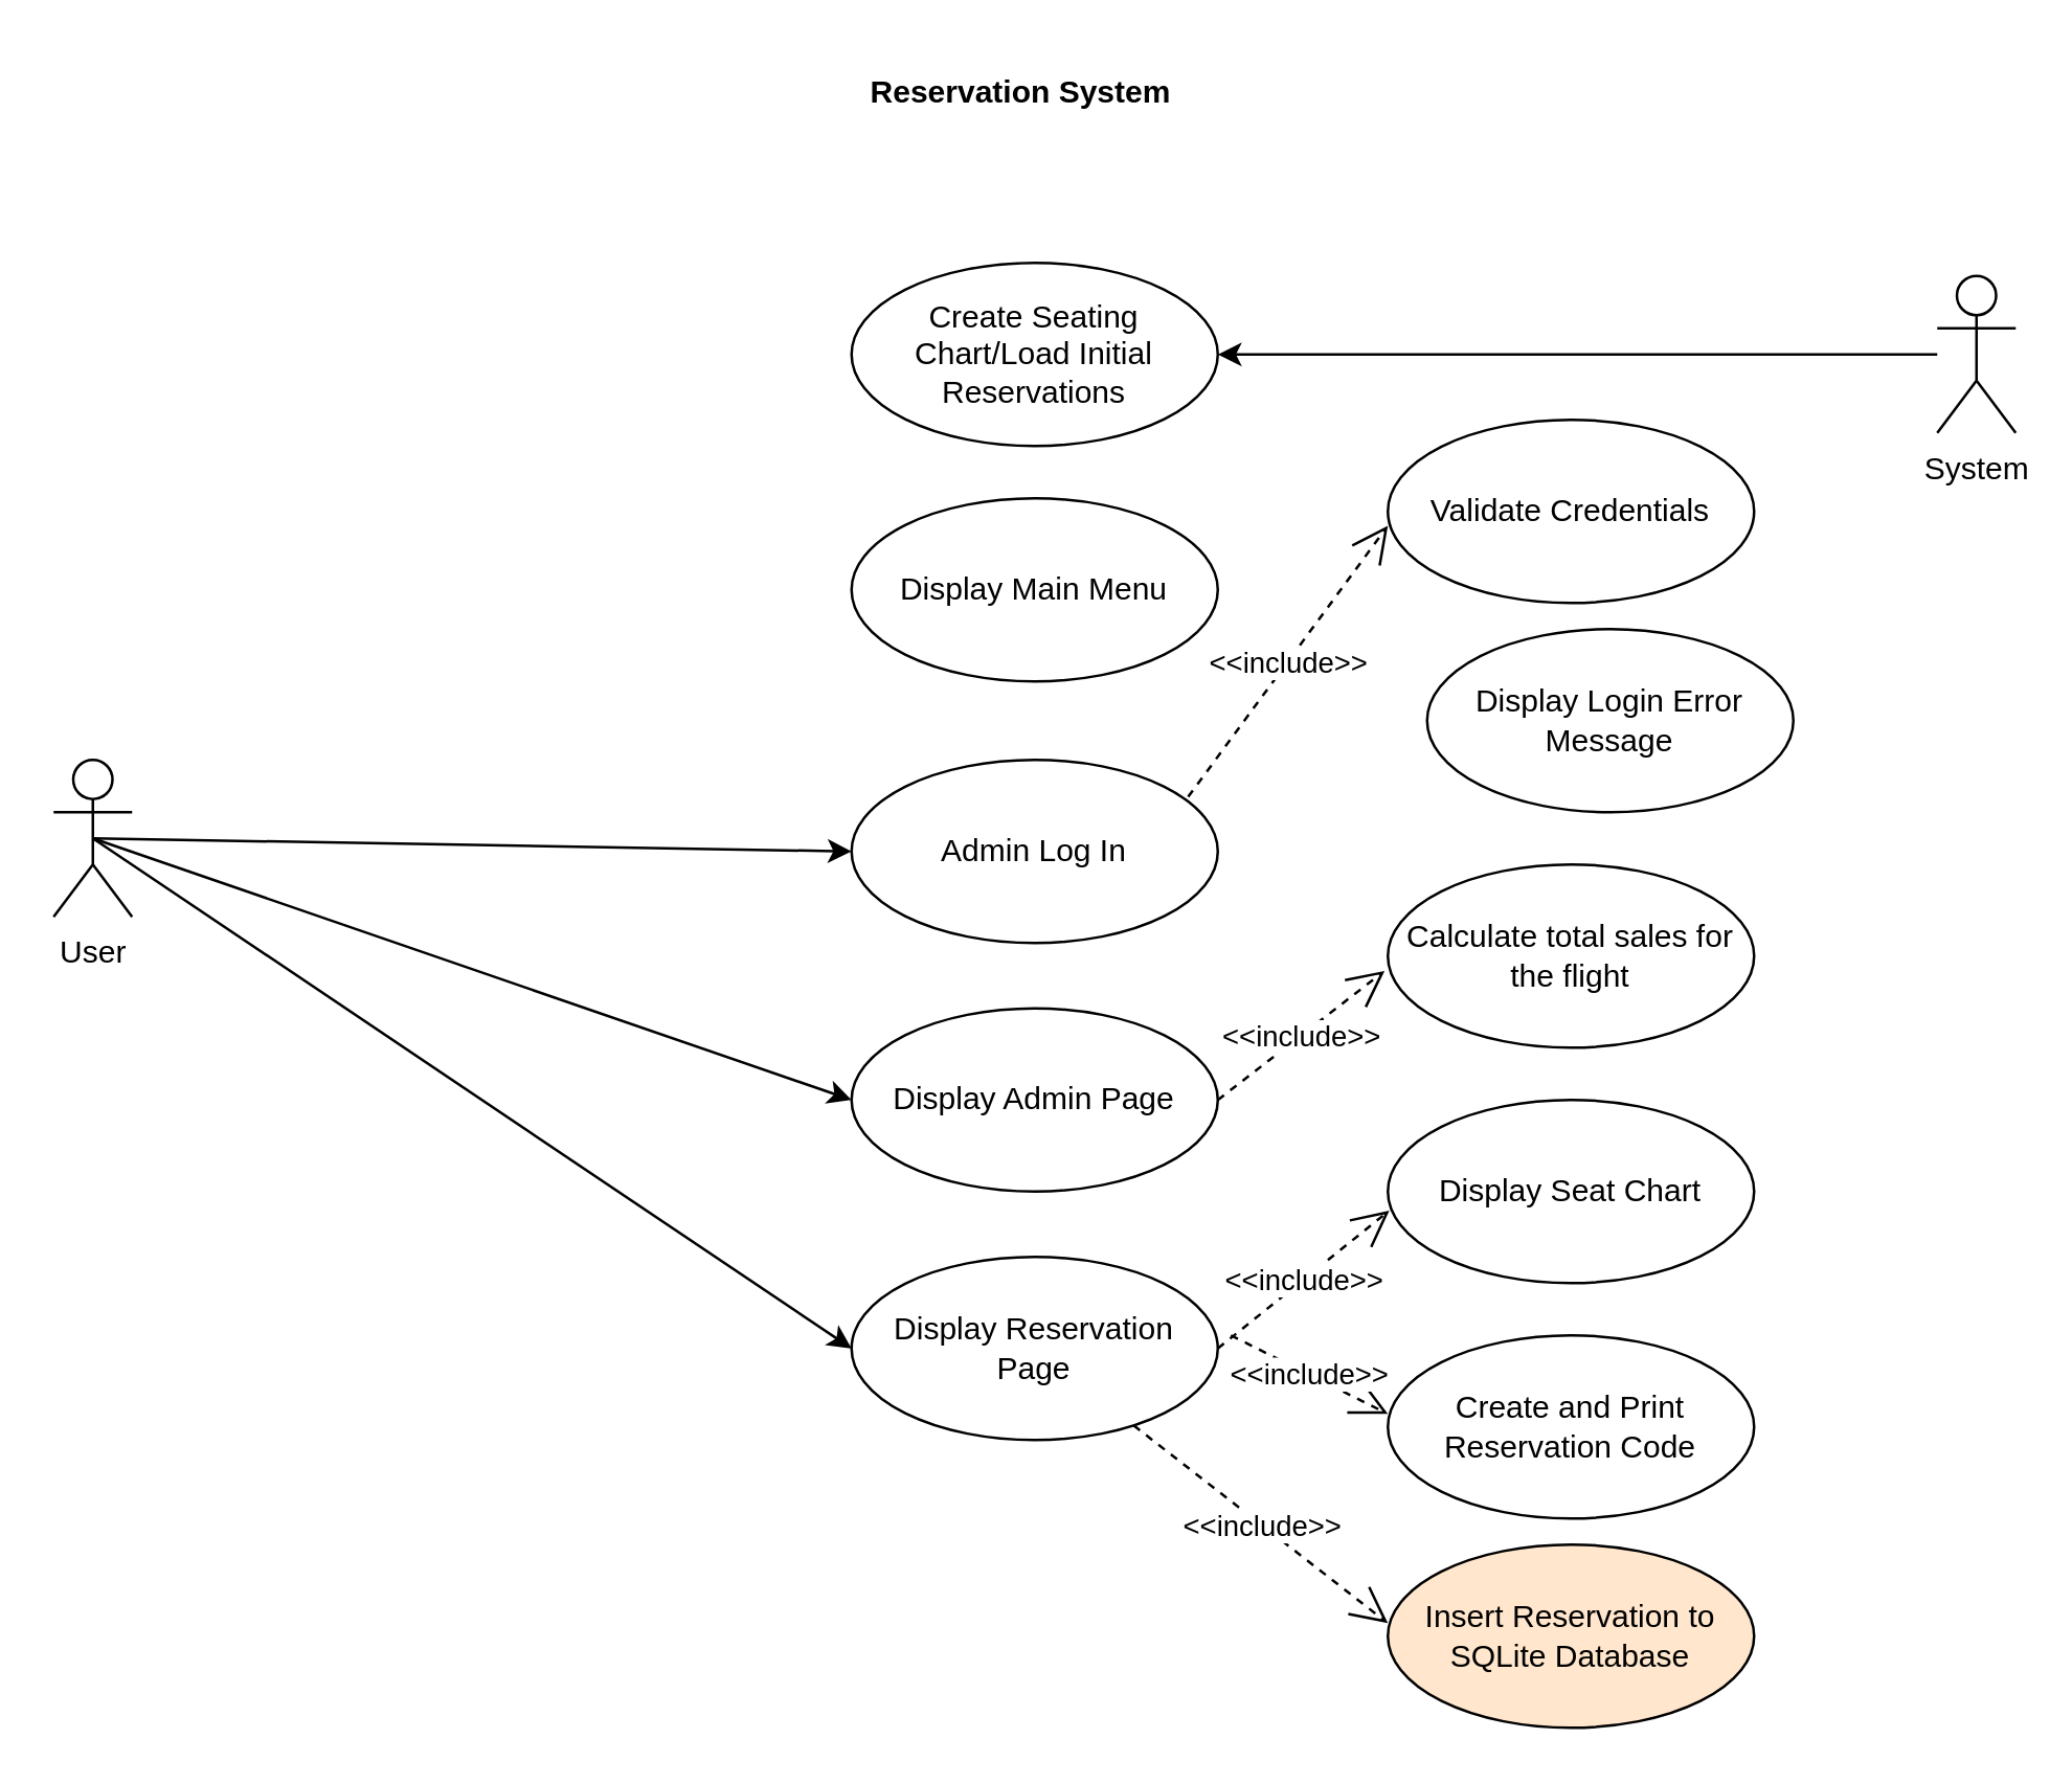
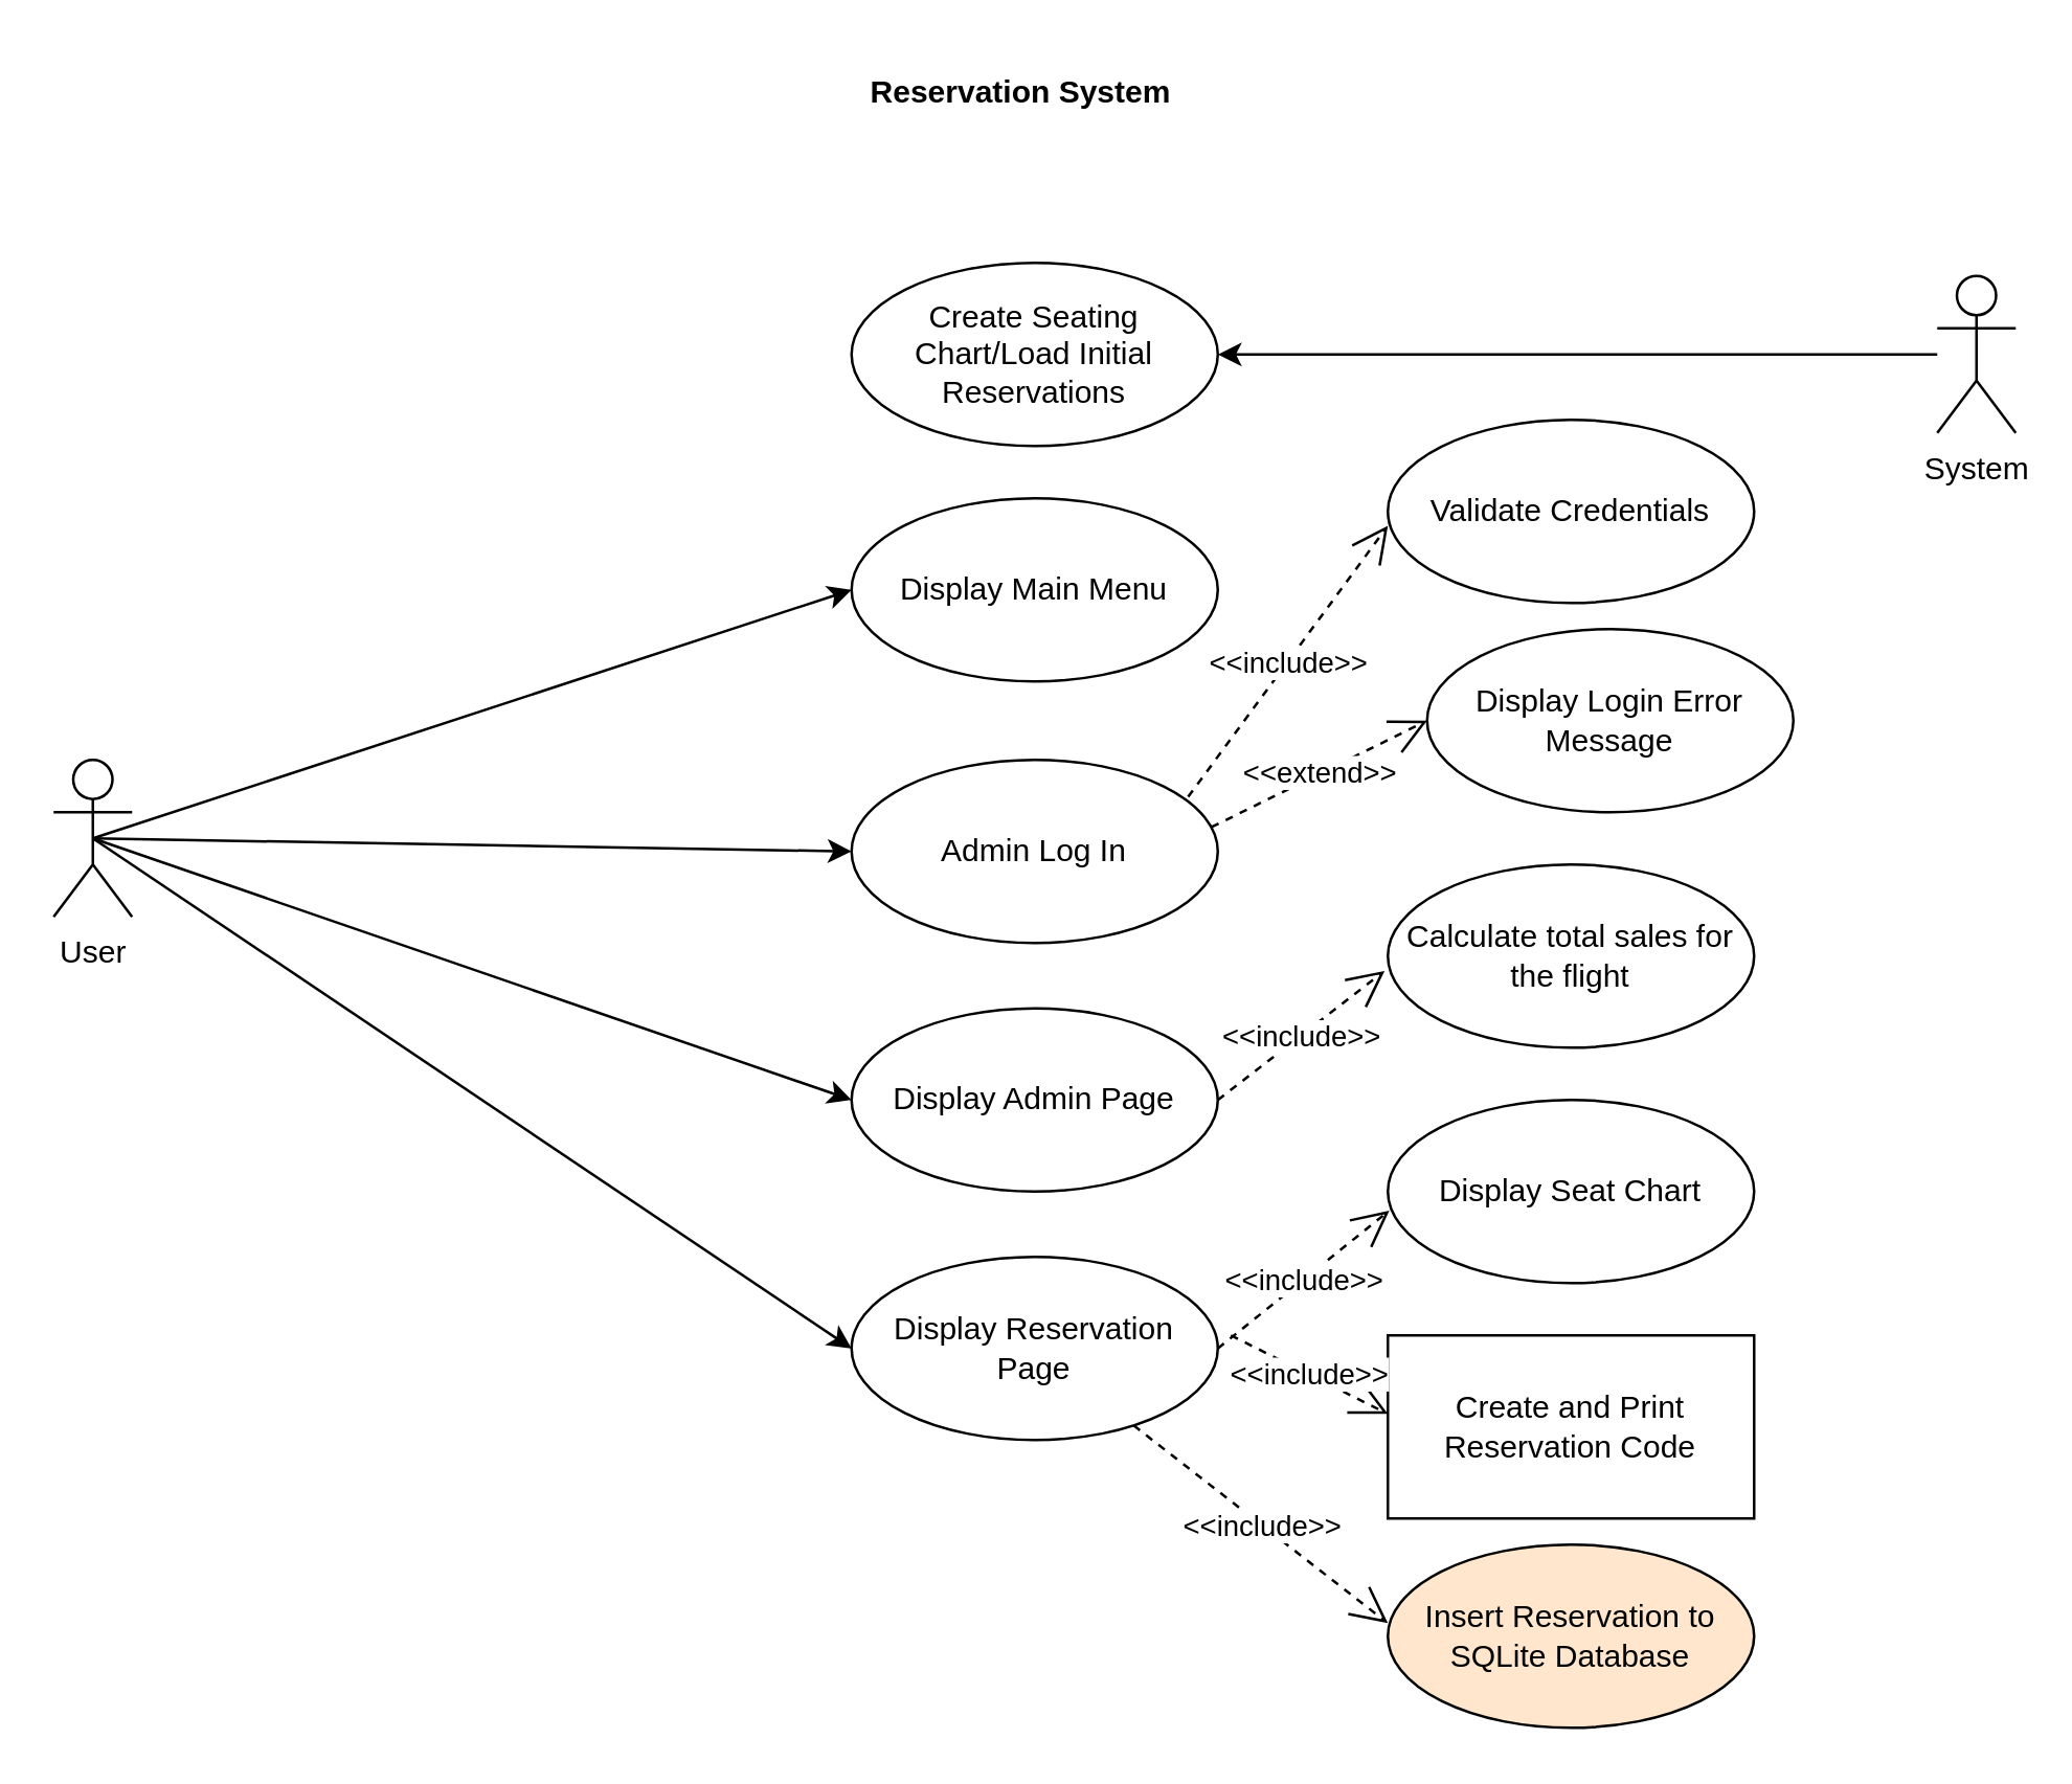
  <mxCell id="0" />
  <mxCell id="1" parent="0" />
  <mxCell id="2" value="&lt;b&gt;Reservation System&lt;/b&gt;" style="text;html=1;align=center;verticalAlign=middle;whiteSpace=wrap;rounded=0;" vertex="1" parent="1"><mxGeometry x="300" y="20" width="180" height="30" as="geometry" /></mxCell>
  <mxCell id="3" value="User" style="shape=umlActor;verticalLabelPosition=bottom;verticalAlign=top;html=1;" vertex="1" parent="1"><mxGeometry x="20" y="290" width="30" height="60" as="geometry" /></mxCell>
  <mxCell id="4" value="Create Seating Chart/Load Initial Reservations" style="ellipse;whiteSpace=wrap;html=1;" vertex="1" parent="1"><mxGeometry x="325" y="100" width="140" height="70" as="geometry" /></mxCell>
  <mxCell id="5" value="Admin Log In" style="ellipse;whiteSpace=wrap;html=1;" vertex="1" parent="1"><mxGeometry x="325" y="290" width="140" height="70" as="geometry" /></mxCell>
  <mxCell id="6" value="System" style="shape=umlActor;verticalLabelPosition=bottom;verticalAlign=top;html=1;" vertex="1" parent="1"><mxGeometry x="740" y="105" width="30" height="60" as="geometry" /></mxCell>
  <mxCell id="7" value="Display Main Menu" style="ellipse;whiteSpace=wrap;html=1;" vertex="1" parent="1"><mxGeometry x="325" y="190" width="140" height="70" as="geometry" /></mxCell>
  <mxCell id="8" value="Display Admin Page" style="ellipse;whiteSpace=wrap;html=1;" vertex="1" parent="1"><mxGeometry x="325" y="385" width="140" height="70" as="geometry" /></mxCell>
  <mxCell id="9" value="Display Reservation Page" style="ellipse;whiteSpace=wrap;html=1;" vertex="1" parent="1"><mxGeometry x="325" y="480" width="140" height="70" as="geometry" /></mxCell>
  <mxCell id="10" value="Display Seat Chart" style="ellipse;whiteSpace=wrap;html=1;" vertex="1" parent="1"><mxGeometry x="530" y="420" width="140" height="70" as="geometry" /></mxCell>
  <mxCell id="11" value="Calculate total sales for the flight" style="ellipse;whiteSpace=wrap;html=1;" vertex="1" parent="1"><mxGeometry x="530" y="330" width="140" height="70" as="geometry" /></mxCell>
  <mxCell id="12" value="&amp;lt;&amp;lt;include&amp;gt;&amp;gt;" style="endArrow=open;endSize=12;dashed=1;html=1;rounded=0;entryX=-0.009;entryY=0.581;entryDx=0;entryDy=0;entryPerimeter=0;exitX=1;exitY=0.5;exitDx=0;exitDy=0;" edge="1" parent="1" source="8" target="11"><mxGeometry width="160" relative="1" as="geometry"><mxPoint x="450" y="440" as="sourcePoint" /><mxPoint x="610" y="440" as="targetPoint" /></mxGeometry></mxCell>
  <mxCell id="13" value="&amp;lt;&amp;lt;include&amp;gt;&amp;gt;" style="endArrow=open;endSize=12;dashed=1;html=1;rounded=0;entryX=0.004;entryY=0.604;entryDx=0;entryDy=0;entryPerimeter=0;exitX=1;exitY=0.5;exitDx=0;exitDy=0;" edge="1" parent="1" source="9" target="10"><mxGeometry width="160" relative="1" as="geometry"><mxPoint x="480" y="544" as="sourcePoint" /><mxPoint x="584" y="480" as="targetPoint" /></mxGeometry></mxCell>
- <mxCell id="14" value="Create and Print&lt;div&gt;Reservation Code&lt;/div&gt;" style="ellipse;whiteSpace=wrap;html=1;" vertex="1" parent="1"><mxGeometry x="530" y="510" width="140" height="70" as="geometry" /></mxCell>
+ <mxCell id="14" value="Create and Print&lt;div&gt;Reservation Code&lt;/div&gt;" style="whiteSpace=wrap;html=1;rounded=0;" vertex="1" parent="1"><mxGeometry x="530" y="510" width="140" height="70" as="geometry" /></mxCell>
  <mxCell id="15" value="&amp;lt;&amp;lt;include&amp;gt;&amp;gt;" style="endArrow=open;endSize=12;dashed=1;html=1;rounded=0;entryX=0;entryY=0.429;entryDx=0;entryDy=0;entryPerimeter=0;" edge="1" parent="1" target="14"><mxGeometry width="160" relative="1" as="geometry"><mxPoint x="470" y="510" as="sourcePoint" /><mxPoint x="581" y="472" as="targetPoint" /></mxGeometry></mxCell>
  <mxCell id="16" value="Insert Reservation to SQLite Database" style="ellipse;whiteSpace=wrap;html=1;fillColor=#ffe6cc;" vertex="1" parent="1"><mxGeometry x="530" y="590" width="140" height="70" as="geometry" /></mxCell>
  <mxCell id="17" value="&amp;lt;&amp;lt;include&amp;gt;&amp;gt;" style="endArrow=open;endSize=12;dashed=1;html=1;rounded=0;entryX=0;entryY=0.429;entryDx=0;entryDy=0;entryPerimeter=0;" edge="1" parent="1" target="16" source="9"><mxGeometry width="160" relative="1" as="geometry"><mxPoint x="470" y="590" as="sourcePoint" /><mxPoint x="581" y="552" as="targetPoint" /></mxGeometry></mxCell>
  <mxCell id="18" value="" style="endArrow=classic;html=1;rounded=0;exitX=0.5;exitY=0.5;exitDx=0;exitDy=0;exitPerimeter=0;entryX=0;entryY=0.5;entryDx=0;entryDy=0;" edge="1" parent="1" source="3" target="9"><mxGeometry width="50" height="50" relative="1" as="geometry"><mxPoint x="460" y="360" as="sourcePoint" /><mxPoint x="510" y="310" as="targetPoint" /></mxGeometry></mxCell>
+ <mxCell id="19" value="" style="endArrow=classic;html=1;rounded=0;exitX=0.5;exitY=0.5;exitDx=0;exitDy=0;exitPerimeter=0;entryX=0;entryY=0.5;entryDx=0;entryDy=0;" edge="1" parent="1" source="3" target="7"><mxGeometry width="50" height="50" relative="1" as="geometry"><mxPoint x="45" y="330" as="sourcePoint" /><mxPoint x="335" y="525" as="targetPoint" /></mxGeometry></mxCell>
  <mxCell id="20" value="" style="endArrow=classic;html=1;rounded=0;entryX=0;entryY=0.5;entryDx=0;entryDy=0;" edge="1" parent="1" target="5"><mxGeometry width="50" height="50" relative="1" as="geometry"><mxPoint x="35" y="320" as="sourcePoint" /><mxPoint x="335" y="235" as="targetPoint" /></mxGeometry></mxCell>
  <mxCell id="21" value="" style="endArrow=classic;html=1;rounded=0;exitX=0.5;exitY=0.5;exitDx=0;exitDy=0;exitPerimeter=0;entryX=0;entryY=0.5;entryDx=0;entryDy=0;" edge="1" parent="1" source="3" target="8"><mxGeometry width="50" height="50" relative="1" as="geometry"><mxPoint x="45" y="330" as="sourcePoint" /><mxPoint x="335" y="335" as="targetPoint" /></mxGeometry></mxCell>
  <mxCell id="22" value="Validate Credentials" style="ellipse;whiteSpace=wrap;html=1;" vertex="1" parent="1"><mxGeometry x="530" y="160" width="140" height="70" as="geometry" /></mxCell>
  <mxCell id="23" value="Display Login Error Message" style="ellipse;whiteSpace=wrap;html=1;" vertex="1" parent="1"><mxGeometry x="545" y="240" width="140" height="70" as="geometry" /></mxCell>
  <mxCell id="24" value="&amp;lt;&amp;lt;include&amp;gt;&amp;gt;" style="endArrow=open;endSize=12;dashed=1;html=1;rounded=0;entryX=-0.009;entryY=0.581;entryDx=0;entryDy=0;entryPerimeter=0;exitX=0.919;exitY=0.202;exitDx=0;exitDy=0;exitPerimeter=0;" edge="1" parent="1" source="5"><mxGeometry width="160" relative="1" as="geometry"><mxPoint x="466" y="249.5" as="sourcePoint" /><mxPoint x="530" y="200.5" as="targetPoint" /></mxGeometry></mxCell>
+ <mxCell id="25" value="&amp;lt;&amp;lt;extend&amp;gt;&amp;gt;" style="endArrow=open;endSize=12;dashed=1;html=1;rounded=0;entryX=0;entryY=0.5;entryDx=0;entryDy=0;exitX=0.983;exitY=0.367;exitDx=0;exitDy=0;exitPerimeter=0;" edge="1" parent="1" source="5" target="23"><mxGeometry width="160" relative="1" as="geometry"><mxPoint x="464" y="314" as="sourcePoint" /><mxPoint x="540" y="210.5" as="targetPoint" /></mxGeometry></mxCell>
  <mxCell id="26" value="" style="endArrow=classic;html=1;rounded=0;entryX=1;entryY=0.5;entryDx=0;entryDy=0;" edge="1" parent="1" source="6" target="4"><mxGeometry width="50" height="50" relative="1" as="geometry"><mxPoint x="730" y="340" as="sourcePoint" /><mxPoint x="780" y="290" as="targetPoint" /></mxGeometry></mxCell>
